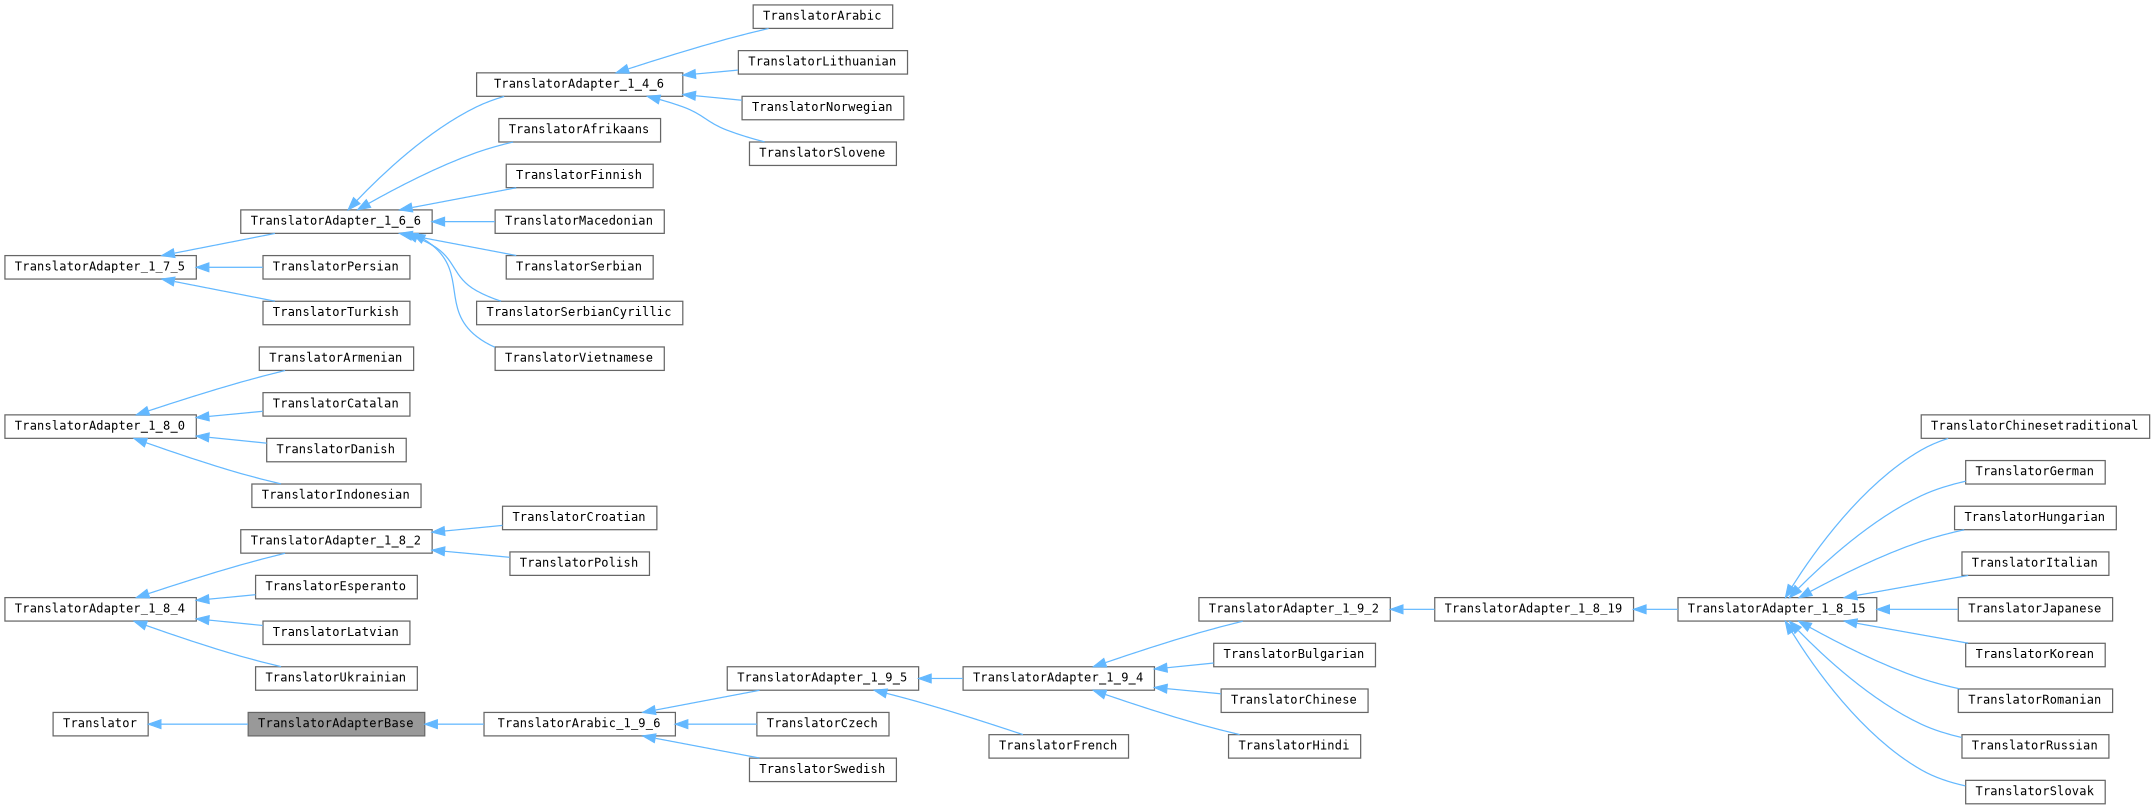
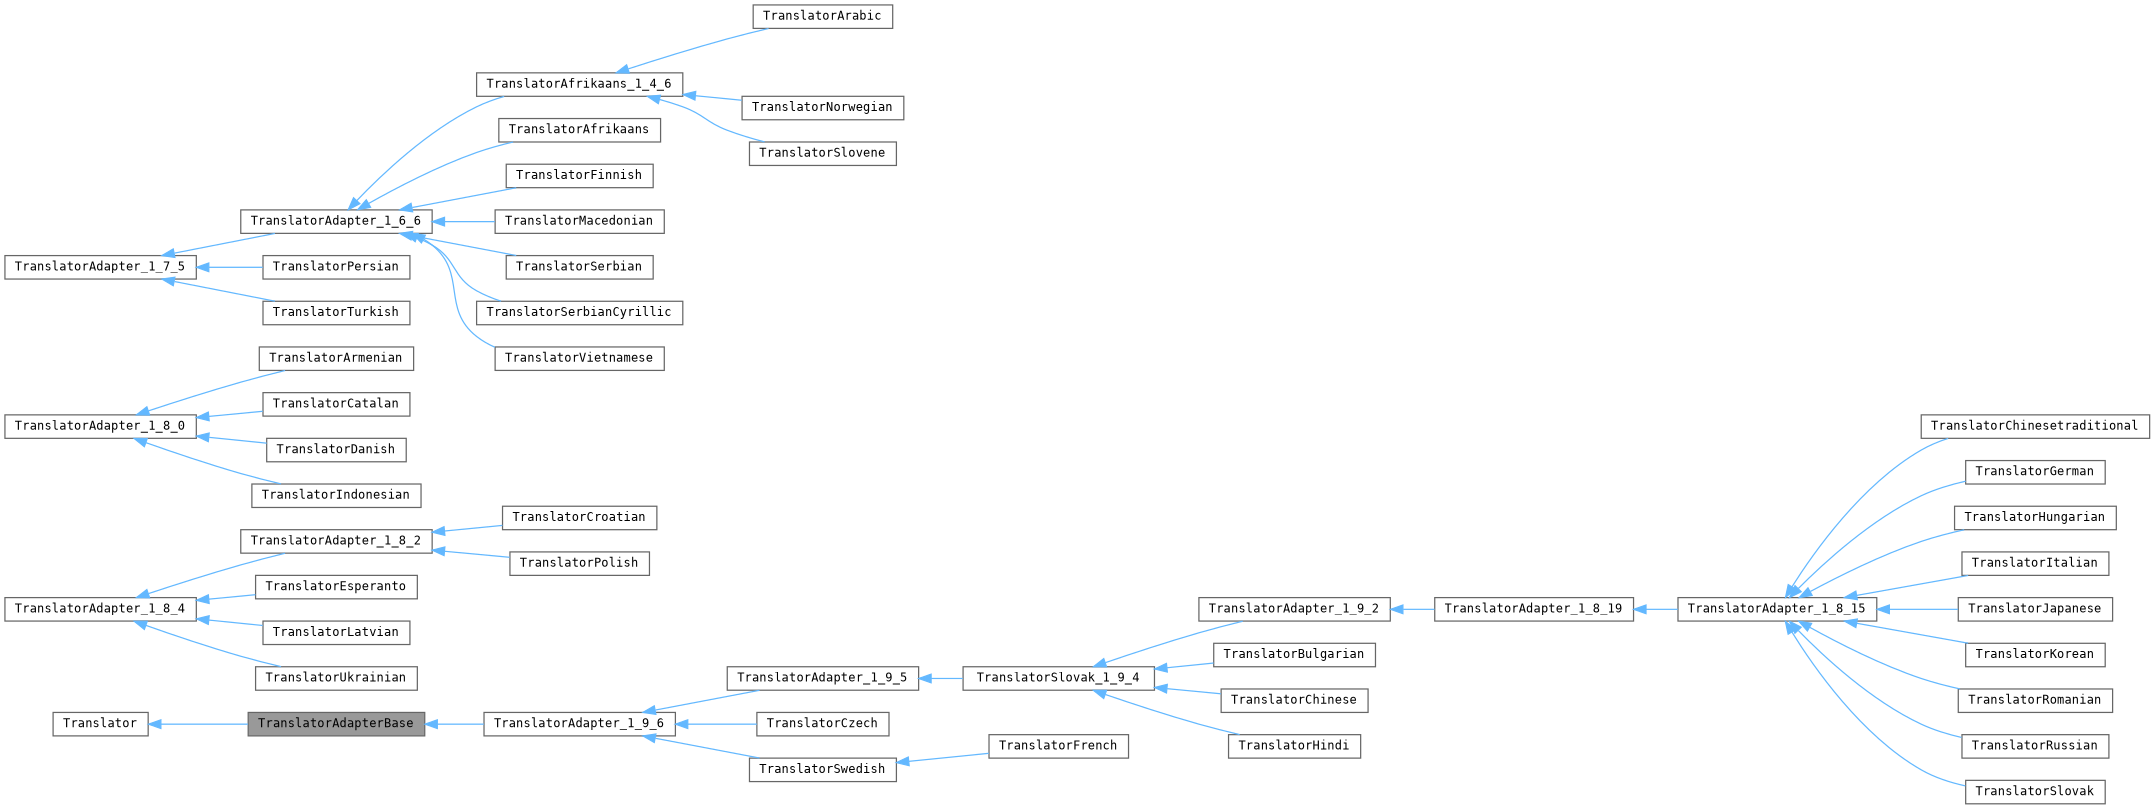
  digraph {
    fontname="DejaVu Sans Mono"
    rankdir=LR
    node [color=gray40 fillcolor=white fontname="DejaVu Sans Mono" fontsize=10 shape=box style=filled]
    edge [color=steelblue1 dir=back fontname="DejaVu Sans Mono" fontsize=10 labelfontname=Helvetica labelfontsize=10 style=solid]
    n1 [fillcolor=grey60 fontcolor=black height=0.2 label=TranslatorAdapterBase width=0.4]
-   n2 [height=0.2 label=TranslatorArabic_1_9_6 width=0.4]
+   n2 [height=0.2 label=TranslatorAdapter_1_9_6 width=0.4]
    n3 [height=0.2 label=TranslatorAdapter_1_9_5 width=0.4]
    n4 [height=0.2 label=TranslatorCzech width=0.4]
    n5 [height=0.2 label=TranslatorSwedish width=0.4]
    n6 [height=0.2 label=Translator width=0.4]
-   n7 [height=0.2 label=TranslatorAdapter_1_9_4 width=0.4]
+   n7 [height=0.2 label=TranslatorSlovak_1_9_4 width=0.4]
    n8 [height=0.2 label=TranslatorFrench width=0.4]
    n9 [height=0.2 label=TranslatorAdapter_1_9_2 width=0.4]
    n10 [height=0.2 label=TranslatorBulgarian width=0.4]
    n11 [height=0.2 label=TranslatorChinese width=0.4]
    n12 [height=0.2 label=TranslatorHindi width=0.4]
    n13 [height=0.2 label=TranslatorAdapter_1_8_19 width=0.4]
    n14 [height=0.2 label=TranslatorAdapter_1_8_15 width=0.4]
    n15 [height=0.2 label=TranslatorChinesetraditional width=0.4]
    n16 [height=0.2 label=TranslatorGerman width=0.4]
    n17 [height=0.2 label=TranslatorHungarian width=0.4]
    n18 [height=0.2 label=TranslatorItalian width=0.4]
    n19 [height=0.2 label=TranslatorJapanese width=0.4]
    n20 [height=0.2 label=TranslatorKorean width=0.4]
    n21 [height=0.2 label=TranslatorRomanian width=0.4]
    n22 [height=0.2 label=TranslatorRussian width=0.4]
    n23 [height=0.2 label=TranslatorSlovak width=0.4]
    n24 [height=0.2 label=TranslatorAdapter_1_8_4 width=0.4]
    n25 [height=0.2 label=TranslatorAdapter_1_8_2 width=0.4]
    n26 [height=0.2 label=TranslatorEsperanto width=0.4]
    n27 [height=0.2 label=TranslatorLatvian width=0.4]
    n28 [height=0.2 label=TranslatorUkrainian width=0.4]
    n29 [height=0.2 label=TranslatorCroatian width=0.4]
    n30 [height=0.2 label=TranslatorPolish width=0.4]
    n31 [height=0.2 label=TranslatorAdapter_1_8_0 width=0.4]
    n32 [height=0.2 label=TranslatorArmenian width=0.4]
    n33 [height=0.2 label=TranslatorCatalan width=0.4]
    n34 [height=0.2 label=TranslatorDanish width=0.4]
    n35 [height=0.2 label=TranslatorIndonesian width=0.4]
    n36 [height=0.2 label=TranslatorAdapter_1_7_5 width=0.4]
    n37 [height=0.2 label=TranslatorAdapter_1_6_6 width=0.4]
    n38 [height=0.2 label=TranslatorPersian width=0.4]
    n39 [height=0.2 label=TranslatorTurkish width=0.4]
-   n40 [height=0.2 label=TranslatorAdapter_1_4_6 width=0.4]
+   n40 [height=0.2 label=TranslatorAfrikaans_1_4_6 width=0.4]
    n41 [height=0.2 label=TranslatorAfrikaans width=0.4]
    n42 [height=0.2 label=TranslatorFinnish width=0.4]
    n43 [height=0.2 label=TranslatorMacedonian width=0.4]
    n44 [height=0.2 label=TranslatorSerbian width=0.4]
    n45 [height=0.2 label=TranslatorSerbianCyrillic width=0.4]
    n46 [height=0.2 label=TranslatorVietnamese width=0.4]
    n47 [height=0.2 label=TranslatorArabic width=0.4]
-   n48 [height=0.2 label=TranslatorLithuanian width=0.4]
    n49 [height=0.2 label=TranslatorNorwegian width=0.4]
    n50 [height=0.2 label=TranslatorSlovene width=0.4]
    n1 -> n2
    n2 -> n3
    n2 -> n4
    n2 -> n5
    n3 -> n7
-   n3 -> n8
+   n5 -> n8
    n6 -> n1
    n7 -> n9
    n7 -> n10
    n7 -> n11
    n7 -> n12
    n9 -> n13
    n13 -> n14
    n14 -> n15
    n14 -> n16
    n14 -> n17
    n14 -> n18
    n14 -> n19
    n14 -> n20
    n14 -> n21
    n14 -> n22
    n14 -> n23
    n24 -> n25
    n24 -> n26
    n24 -> n27
    n24 -> n28
    n25 -> n29
    n25 -> n30
    n31 -> n32
    n31 -> n33
    n31 -> n34
    n31 -> n35
    n36 -> n37
    n36 -> n38
    n36 -> n39
    n37 -> n40
    n37 -> n41
    n37 -> n42
    n37 -> n43
    n37 -> n44
    n37 -> n45
    n37 -> n46
    n40 -> n47
-   n40 -> n48
    n40 -> n49
    n40 -> n50
  }
